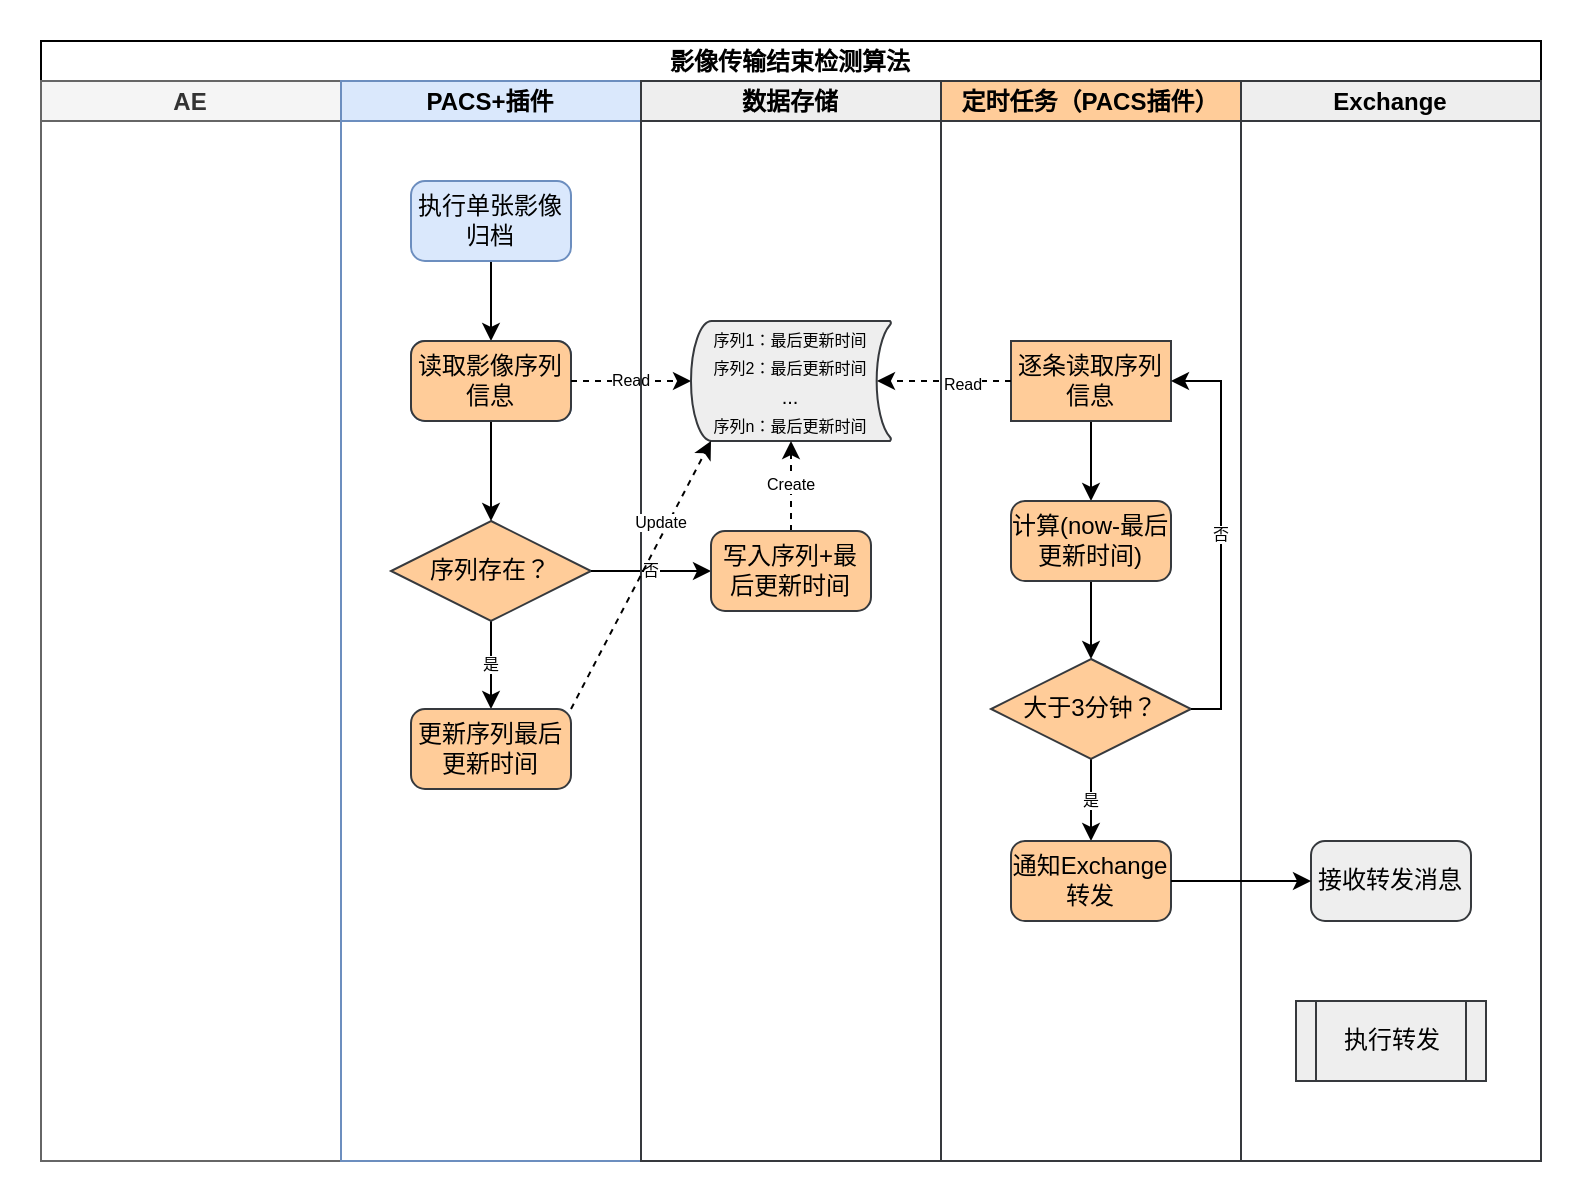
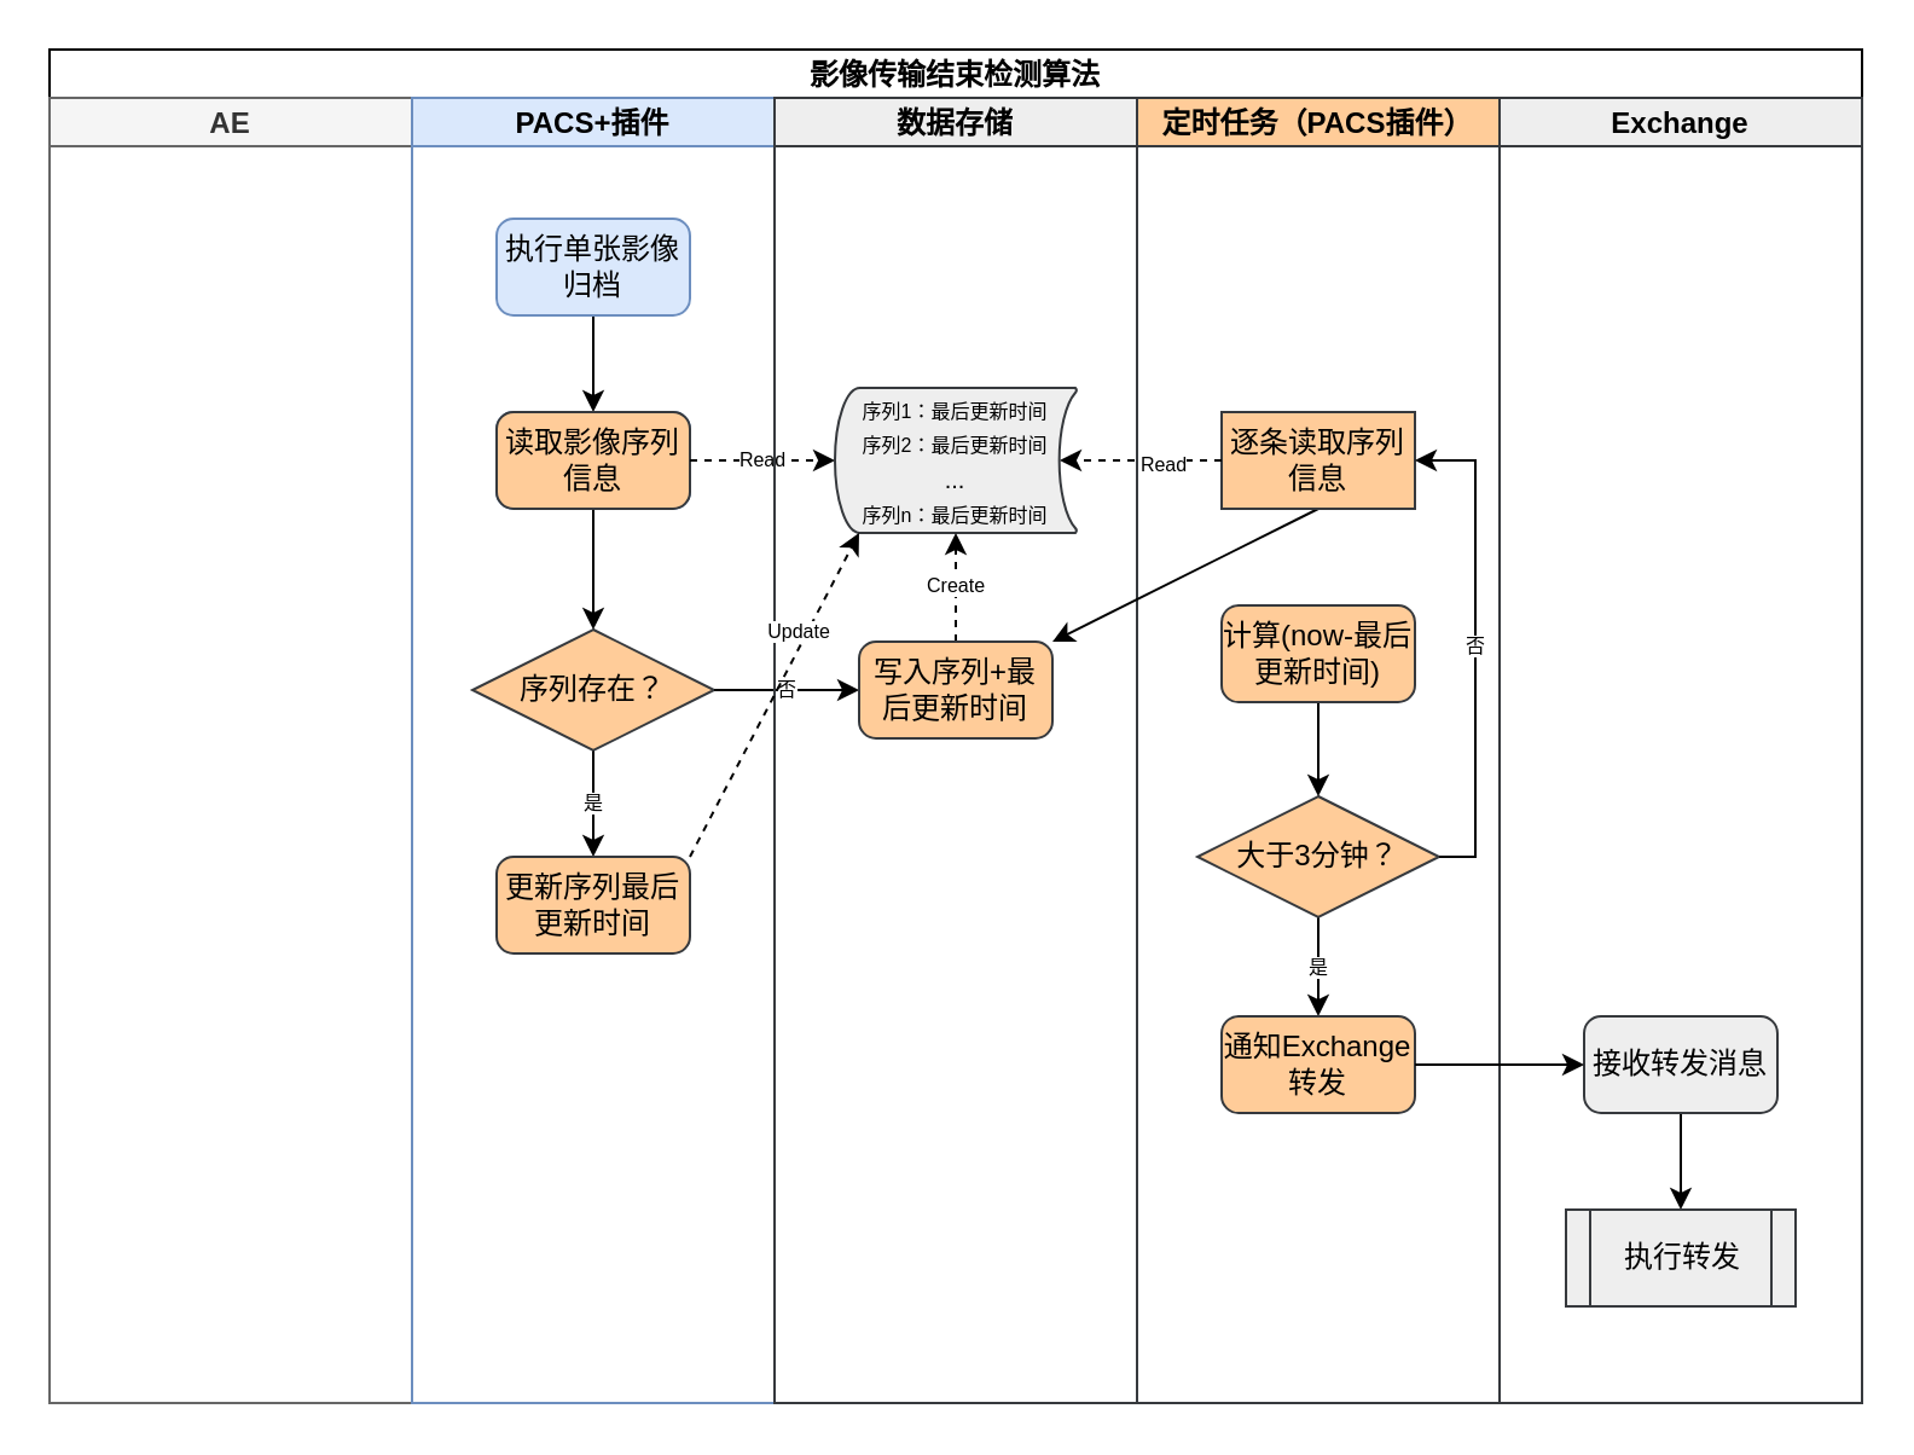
  <mxCell id="0" />
  <mxCell id="1" parent="0" />
  <mxCell id="2" value="影像传输结束检测算法" style="swimlane;childLayout=stackLayout;resizeParent=1;resizeParentMax=0;startSize=20;" vertex="1" parent="1"><mxGeometry x="20" y="20" width="750" height="560" as="geometry" /></mxCell>
  <mxCell id="3" value="AE" style="swimlane;startSize=20;fillColor=#f5f5f5;fontColor=#333333;strokeColor=#666666;" vertex="1" parent="2"><mxGeometry y="20" width="150" height="540" as="geometry" /></mxCell>
  <mxCell id="4" value="PACS+插件" style="swimlane;startSize=20;fillColor=#dae8fc;strokeColor=#6c8ebf;" vertex="1" parent="2"><mxGeometry x="150" y="20" width="150" height="540" as="geometry" /></mxCell>
  <mxCell id="5" style="edgeStyle=orthogonalEdgeStyle;rounded=0;orthogonalLoop=1;jettySize=auto;html=1;exitX=0.5;exitY=1;exitDx=0;exitDy=0;entryX=0.5;entryY=0;entryDx=0;entryDy=0;strokeWidth=1;fillColor=#dae8fc;strokeColor=#000000;" edge="1" parent="4" source="6" target="11"><mxGeometry relative="1" as="geometry" /></mxCell>
  <mxCell id="6" value="执行单张影像归档" style="rounded=1;whiteSpace=wrap;html=1;absoluteArcSize=1;arcSize=14;strokeWidth=1;fillColor=#dae8fc;strokeColor=#6c8ebf;" vertex="1" parent="4"><mxGeometry x="35" y="50" width="80" height="40" as="geometry" /></mxCell>
  <mxCell id="7" value="是" style="edgeStyle=orthogonalEdgeStyle;rounded=0;orthogonalLoop=1;jettySize=auto;html=1;exitX=0.5;exitY=1;exitDx=0;exitDy=0;exitPerimeter=0;entryX=0.5;entryY=0;entryDx=0;entryDy=0;fontSize=8;strokeWidth=1;fillColor=#dae8fc;strokeColor=#000000;" edge="1" parent="4" source="8" target="9"><mxGeometry relative="1" as="geometry" /></mxCell>
  <mxCell id="8" value="序列存在？" style="strokeWidth=1;html=1;shape=mxgraph.flowchart.decision;whiteSpace=wrap;fillColor=#ffcc99;strokeColor=#36393d;" vertex="1" parent="4"><mxGeometry x="25" y="220" width="100" height="50" as="geometry" /></mxCell>
  <mxCell id="9" value="更新序列最后更新时间" style="rounded=1;whiteSpace=wrap;html=1;absoluteArcSize=1;arcSize=14;strokeWidth=1;fillColor=#ffcc99;strokeColor=#36393d;" vertex="1" parent="4"><mxGeometry x="35" y="314" width="80" height="40" as="geometry" /></mxCell>
  <mxCell id="10" style="edgeStyle=orthogonalEdgeStyle;rounded=0;orthogonalLoop=1;jettySize=auto;html=1;exitX=0.5;exitY=1;exitDx=0;exitDy=0;entryX=0.5;entryY=0;entryDx=0;entryDy=0;entryPerimeter=0;fontSize=8;strokeWidth=1;fillColor=#dae8fc;strokeColor=#000000;" edge="1" parent="4" source="11" target="8"><mxGeometry relative="1" as="geometry" /></mxCell>
  <mxCell id="11" value="判断序列是否存在" style="rounded=1;whiteSpace=wrap;html=1;absoluteArcSize=1;arcSize=14;strokeWidth=1;fillColor=#dae8fc;strokeColor=#6c8ebf;" vertex="1" parent="4"><mxGeometry x="35" y="130" width="80" height="40" as="geometry" /></mxCell>
  <mxCell id="12" value="读取影像序列信息" style="rounded=1;whiteSpace=wrap;html=1;absoluteArcSize=1;arcSize=14;strokeWidth=1;fillColor=#ffcc99;strokeColor=#36393d;" vertex="1" parent="4"><mxGeometry x="35" y="130" width="80" height="40" as="geometry" /></mxCell>
  <mxCell id="13" value="Read" style="endArrow=classic;html=1;rounded=0;fontSize=8;exitX=1;exitY=0.5;exitDx=0;exitDy=0;dashed=1;fillColor=#cdeb8b;strokeColor=#000000;" edge="1" parent="2" source="11" target="16"><mxGeometry width="50" height="50" relative="1" as="geometry"><mxPoint x="390" y="410" as="sourcePoint" /><mxPoint x="440" y="360" as="targetPoint" /></mxGeometry></mxCell>
  <mxCell id="14" value="否" style="edgeStyle=orthogonalEdgeStyle;rounded=0;orthogonalLoop=1;jettySize=auto;html=1;exitX=1;exitY=0.5;exitDx=0;exitDy=0;exitPerimeter=0;entryX=0;entryY=0.5;entryDx=0;entryDy=0;fontSize=8;" edge="1" parent="2" source="8" target="18"><mxGeometry relative="1" as="geometry" /></mxCell>
  <mxCell id="15" value="数据存储" style="swimlane;startSize=20;fillColor=#eeeeee;strokeColor=#36393d;" vertex="1" parent="2"><mxGeometry x="300" y="20" width="150" height="540" as="geometry" /></mxCell>
  <mxCell id="16" value="&lt;font style=&quot;font-size: 8px;&quot;&gt;&lt;span style=&quot;&quot;&gt;&lt;font style=&quot;font-size: 8px;&quot;&gt;序列1：最后更新时间&lt;br&gt;&lt;/font&gt;&lt;/span&gt;序列2：最后更新时间&lt;br&gt;&lt;/font&gt;&lt;font size=&quot;1&quot;&gt;...&lt;br&gt;&lt;/font&gt;&lt;span style=&quot;font-size: 8px;&quot;&gt;序列n：最后更新时间&lt;/span&gt;" style="strokeWidth=1;html=1;shape=mxgraph.flowchart.stored_data;whiteSpace=wrap;fillColor=#eeeeee;strokeColor=#36393d;" vertex="1" parent="15"><mxGeometry x="25" y="120" width="100" height="60" as="geometry" /></mxCell>
  <mxCell id="17" value="Create" style="edgeStyle=orthogonalEdgeStyle;rounded=0;orthogonalLoop=1;jettySize=auto;html=1;exitX=0.5;exitY=0;exitDx=0;exitDy=0;entryX=0.5;entryY=1;entryDx=0;entryDy=0;entryPerimeter=0;fontSize=8;dashed=1;strokeWidth=1;" edge="1" parent="15" source="18" target="16"><mxGeometry relative="1" as="geometry" /></mxCell>
  <mxCell id="18" value="写入序列+最后更新时间" style="rounded=1;whiteSpace=wrap;html=1;absoluteArcSize=1;arcSize=14;strokeWidth=1;fillColor=#ffcc99;strokeColor=#36393d;" vertex="1" parent="15"><mxGeometry x="35" y="225" width="80" height="40" as="geometry" /></mxCell>
  <mxCell id="19" value="Update" style="rounded=0;orthogonalLoop=1;jettySize=auto;html=1;exitX=1;exitY=0;exitDx=0;exitDy=0;entryX=0.1;entryY=1;entryDx=0;entryDy=0;entryPerimeter=0;fontSize=8;dashed=1;fillColor=#cdeb8b;strokeColor=#000000;" edge="1" parent="2" source="9" target="16"><mxGeometry x="0.362" y="3" relative="1" as="geometry"><mxPoint as="offset" /></mxGeometry></mxCell>
  <mxCell id="20" value="定时任务（PACS插件）" style="swimlane;startSize=20;fillColor=#ffcc99;strokeColor=#36393d;" vertex="1" parent="2"><mxGeometry x="450" y="20" width="150" height="540" as="geometry" /></mxCell>
- <mxCell id="21" style="edgeStyle=none;rounded=0;orthogonalLoop=1;jettySize=auto;html=1;exitX=0.5;exitY=1;exitDx=0;exitDy=0;entryX=0.5;entryY=0;entryDx=0;entryDy=0;fontSize=8;strokeWidth=1;" edge="1" parent="20" source="22" target="26"><mxGeometry relative="1" as="geometry" /></mxCell>
+ <mxCell id="21" style="edgeStyle=none;rounded=0;orthogonalLoop=1;jettySize=auto;html=1;exitX=0.5;exitY=1;exitDx=0;exitDy=0;fontSize=8;strokeWidth=1;" edge="1" parent="20" source="22" target="18"><mxGeometry relative="1" as="geometry" /></mxCell>
  <mxCell id="22" value="逐条读取序列信息" style="whiteSpace=wrap;html=1;absoluteArcSize=1;arcSize=14;strokeWidth=1;fillColor=#ffcc99;strokeColor=#36393d;rounded=0;" vertex="1" parent="20"><mxGeometry x="35" y="130" width="80" height="40" as="geometry" /></mxCell>
  <mxCell id="23" value="是" style="edgeStyle=none;rounded=0;orthogonalLoop=1;jettySize=auto;html=1;exitX=0.5;exitY=1;exitDx=0;exitDy=0;exitPerimeter=0;fontSize=8;strokeWidth=1;" edge="1" parent="20" source="24" target="27"><mxGeometry relative="1" as="geometry" /></mxCell>
  <mxCell id="24" value="大于3分钟？" style="strokeWidth=1;html=1;shape=mxgraph.flowchart.decision;whiteSpace=wrap;fillColor=#ffcc99;strokeColor=#36393d;" vertex="1" parent="20"><mxGeometry x="25" y="289" width="100" height="50" as="geometry" /></mxCell>
  <mxCell id="25" style="edgeStyle=none;rounded=0;orthogonalLoop=1;jettySize=auto;html=1;exitX=0.5;exitY=1;exitDx=0;exitDy=0;fontSize=8;strokeWidth=1;" edge="1" parent="20" source="26" target="24"><mxGeometry relative="1" as="geometry" /></mxCell>
  <mxCell id="26" value="计算(now-最后更新时间)" style="rounded=1;whiteSpace=wrap;html=1;absoluteArcSize=1;arcSize=14;strokeWidth=1;fillColor=#ffcc99;strokeColor=#36393d;" vertex="1" parent="20"><mxGeometry x="35" y="210" width="80" height="40" as="geometry" /></mxCell>
  <mxCell id="27" value="通知Exchange转发" style="rounded=1;whiteSpace=wrap;html=1;absoluteArcSize=1;arcSize=14;strokeWidth=1;fillColor=#ffcc99;strokeColor=#36393d;" vertex="1" parent="20"><mxGeometry x="35" y="380" width="80" height="40" as="geometry" /></mxCell>
  <mxCell id="28" value="否" style="edgeStyle=orthogonalEdgeStyle;rounded=0;orthogonalLoop=1;jettySize=auto;html=1;exitX=1;exitY=0.5;exitDx=0;exitDy=0;exitPerimeter=0;entryX=1;entryY=0.5;entryDx=0;entryDy=0;fontSize=8;strokeWidth=1;" edge="1" parent="20" source="24" target="22"><mxGeometry relative="1" as="geometry"><Array as="points"><mxPoint x="140" y="314" /><mxPoint x="140" y="150" /></Array></mxGeometry></mxCell>
  <mxCell id="29" style="edgeStyle=none;rounded=0;orthogonalLoop=1;jettySize=auto;html=1;exitX=0;exitY=0.5;exitDx=0;exitDy=0;entryX=0.93;entryY=0.5;entryDx=0;entryDy=0;entryPerimeter=0;fontSize=8;dashed=1;strokeWidth=1;strokeColor=#000000;" edge="1" parent="2" source="22" target="16"><mxGeometry relative="1" as="geometry" /></mxCell>
  <mxCell id="30" value="Read" style="edgeLabel;html=1;align=center;verticalAlign=middle;resizable=0;points=[];fontSize=8;" vertex="1" connectable="0" parent="29"><mxGeometry x="-0.239" y="1" relative="1" as="geometry"><mxPoint as="offset" /></mxGeometry></mxCell>
  <mxCell id="31" value="Exchange" style="swimlane;startSize=20;fillColor=#eeeeee;strokeColor=#36393d;" vertex="1" parent="2"><mxGeometry x="600" y="20" width="150" height="540" as="geometry" /></mxCell>
+ <mxCell id="32" style="edgeStyle=orthogonalEdgeStyle;rounded=0;orthogonalLoop=1;jettySize=auto;html=1;exitX=0.5;exitY=1;exitDx=0;exitDy=0;entryX=0.5;entryY=0;entryDx=0;entryDy=0;fontSize=8;strokeColor=#000000;strokeWidth=1;" edge="1" parent="31" source="33" target="34"><mxGeometry relative="1" as="geometry" /></mxCell>
  <mxCell id="33" value="接收转发消息" style="rounded=1;whiteSpace=wrap;html=1;absoluteArcSize=1;arcSize=14;strokeWidth=1;fillColor=#eeeeee;strokeColor=#36393d;" vertex="1" parent="31"><mxGeometry x="35" y="380" width="80" height="40" as="geometry" /></mxCell>
  <mxCell id="34" value="&lt;font style=&quot;font-size: 12px;&quot;&gt;执行转发&lt;/font&gt;" style="shape=process;whiteSpace=wrap;html=1;backgroundOutline=1;fontSize=8;strokeWidth=1;fillColor=#eeeeee;strokeColor=#36393d;" vertex="1" parent="31"><mxGeometry x="27.5" y="460" width="95" height="40" as="geometry" /></mxCell>
  <mxCell id="35" style="edgeStyle=orthogonalEdgeStyle;rounded=0;orthogonalLoop=1;jettySize=auto;html=1;exitX=1;exitY=0.5;exitDx=0;exitDy=0;entryX=0;entryY=0.5;entryDx=0;entryDy=0;fontSize=8;strokeWidth=1;" edge="1" parent="2" source="27" target="33"><mxGeometry relative="1" as="geometry" /></mxCell>
